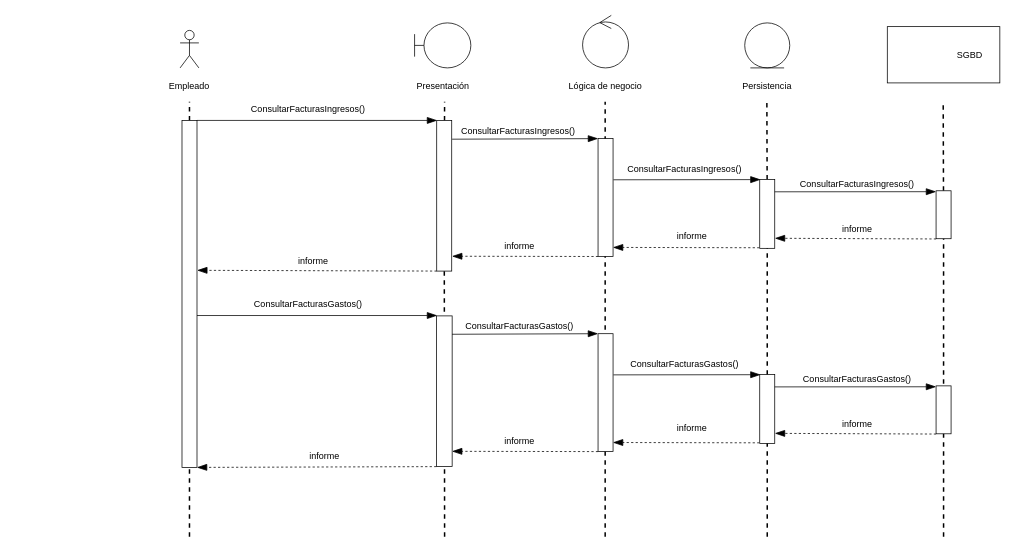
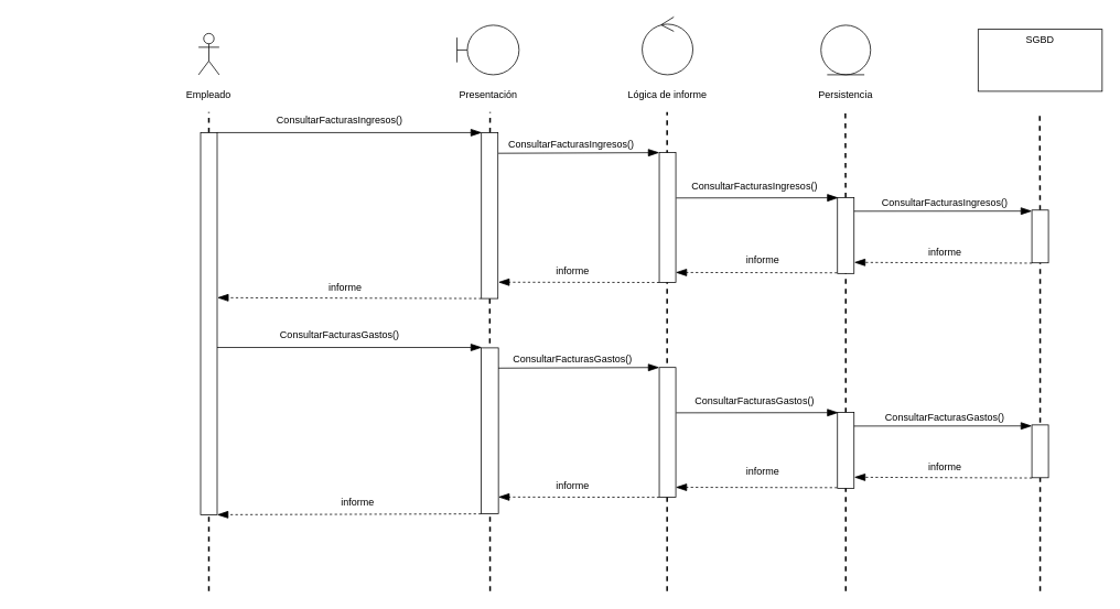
  <mxCell id="0" />
  <mxCell id="1" parent="0" />
  <mxCell id="2" value="" style="group" parent="1" vertex="1" connectable="0"><mxGeometry x="1182" y="35" width="150" height="75" as="geometry" /></mxCell>
  <mxCell id="3" value="" style="rounded=0;whiteSpace=wrap;html=1;fontColor=none;" parent="2" vertex="1"><mxGeometry width="150" height="75" as="geometry" /></mxCell>
- <mxCell id="4" value="SGBD" style="text;html=1;strokeColor=none;fillColor=none;align=center;verticalAlign=middle;whiteSpace=wrap;rounded=0;fontColor=none;" parent="2" vertex="1"><mxGeometry x="85" y="25" width="50" height="25" as="geometry" /></mxCell>
+ <mxCell id="4" value="SGBD" style="text;html=1;strokeColor=none;fillColor=none;align=center;verticalAlign=middle;whiteSpace=wrap;rounded=0;fontColor=none;" parent="2" vertex="1"><mxGeometry x="50" width="50" height="25" as="geometry" /></mxCell>
  <mxCell id="5" value="" style="group" parent="1" vertex="1" connectable="0"><mxGeometry x="992" y="30" width="60" height="95" as="geometry" /></mxCell>
  <mxCell id="6" value="" style="ellipse;shape=umlEntity;whiteSpace=wrap;html=1;" parent="5" vertex="1"><mxGeometry width="60" height="60" as="geometry" /></mxCell>
  <mxCell id="7" value="Persistencia" style="text;html=1;strokeColor=none;fillColor=none;align=center;verticalAlign=middle;whiteSpace=wrap;rounded=0;fontColor=none;" parent="5" vertex="1"><mxGeometry x="10" y="75" width="40" height="20" as="geometry" /></mxCell>
  <mxCell id="8" value="" style="group" parent="1" vertex="1" connectable="0"><mxGeometry x="752" y="20" width="109" height="105" as="geometry" /></mxCell>
  <mxCell id="9" value="" style="ellipse;shape=umlControl;whiteSpace=wrap;html=1;" parent="8" vertex="1"><mxGeometry x="23.88" width="61.25" height="70" as="geometry" /></mxCell>
- <mxCell id="10" value="Lógica de negocio" style="text;html=1;strokeColor=none;fillColor=none;align=center;verticalAlign=middle;whiteSpace=wrap;rounded=0;fontColor=none;" parent="8" vertex="1"><mxGeometry y="85" width="109" height="20" as="geometry" /></mxCell>
+ <mxCell id="10" value="Lógica de informe" style="text;html=1;strokeColor=none;fillColor=none;align=center;verticalAlign=middle;whiteSpace=wrap;rounded=0;fontColor=none;" parent="8" vertex="1"><mxGeometry y="85" width="109" height="20" as="geometry" /></mxCell>
  <mxCell id="11" value="" style="group" parent="1" vertex="1" connectable="0"><mxGeometry x="552" y="30" width="75" height="95" as="geometry" /></mxCell>
  <mxCell id="12" value="" style="shape=umlBoundary;whiteSpace=wrap;html=1;" parent="11" vertex="1"><mxGeometry width="75" height="60" as="geometry" /></mxCell>
  <mxCell id="13" value="Presentación" style="text;html=1;strokeColor=none;fillColor=none;align=center;verticalAlign=middle;whiteSpace=wrap;rounded=0;fontColor=none;" parent="11" vertex="1"><mxGeometry x="17.5" y="75" width="40" height="20" as="geometry" /></mxCell>
  <mxCell id="14" value="" style="endArrow=none;dashed=1;html=1;fontColor=none;strokeWidth=2;" parent="1" source="24" edge="1"><mxGeometry width="50" height="50" relative="1" as="geometry"><mxPoint x="592" y="879" as="sourcePoint" /><mxPoint x="592" y="135" as="targetPoint" /></mxGeometry></mxCell>
  <mxCell id="15" value="" style="endArrow=none;dashed=1;html=1;fontColor=none;strokeWidth=2;" parent="1" edge="1"><mxGeometry width="50" height="50" relative="1" as="geometry"><mxPoint x="806" y="715" as="sourcePoint" /><mxPoint x="806" y="135" as="targetPoint" /></mxGeometry></mxCell>
  <mxCell id="16" value="" style="endArrow=none;dashed=1;html=1;fontColor=none;strokeWidth=2;" parent="1" source="30" edge="1"><mxGeometry width="50" height="50" relative="1" as="geometry"><mxPoint x="1022" y="875" as="sourcePoint" /><mxPoint x="1021.5" y="135" as="targetPoint" /></mxGeometry></mxCell>
  <mxCell id="17" value="" style="endArrow=none;dashed=1;html=1;fontColor=none;strokeWidth=2;" parent="1" source="34" edge="1"><mxGeometry width="50" height="50" relative="1" as="geometry"><mxPoint x="1257" y="875" as="sourcePoint" /><mxPoint x="1256.5" y="135" as="targetPoint" /></mxGeometry></mxCell>
  <mxCell id="18" value="" style="group" parent="1" vertex="1" connectable="0"><mxGeometry x="232" y="40" width="40" height="85" as="geometry" /></mxCell>
  <mxCell id="19" value="Actor" style="shape=umlActor;verticalLabelPosition=bottom;verticalAlign=top;html=1;outlineConnect=0;noLabel=1;fontColor=none;" parent="18" vertex="1"><mxGeometry x="7.5" width="25" height="50" as="geometry" /></mxCell>
  <mxCell id="20" value="Empleado" style="text;html=1;strokeColor=none;fillColor=none;align=center;verticalAlign=middle;whiteSpace=wrap;rounded=0;fontColor=none;" parent="18" vertex="1"><mxGeometry y="65" width="40" height="20" as="geometry" /></mxCell>
  <mxCell id="21" value="" style="endArrow=none;dashed=1;html=1;fontColor=none;strokeWidth=2;" parent="1" source="22" edge="1"><mxGeometry width="50" height="50" relative="1" as="geometry"><mxPoint x="252" y="879" as="sourcePoint" /><mxPoint x="252" y="135" as="targetPoint" /></mxGeometry></mxCell>
  <mxCell id="22" value="" style="rounded=0;whiteSpace=wrap;html=1;fontColor=none;rotation=90;" parent="1" vertex="1"><mxGeometry x="20.81" y="381.21" width="462.42" height="20" as="geometry" /></mxCell>
  <mxCell id="23" value="" style="endArrow=none;dashed=1;html=1;fontColor=none;strokeWidth=2;" parent="1" target="22" edge="1"><mxGeometry width="50" height="50" relative="1" as="geometry"><mxPoint x="252" y="715" as="sourcePoint" /><mxPoint x="252" y="135" as="targetPoint" /></mxGeometry></mxCell>
  <mxCell id="24" value="" style="rounded=0;whiteSpace=wrap;html=1;fontColor=none;rotation=90;" parent="1" vertex="1"><mxGeometry x="491.12" y="250.39" width="200.77" height="20" as="geometry" /></mxCell>
  <mxCell id="25" value="" style="endArrow=none;dashed=1;html=1;fontColor=none;strokeWidth=2;" parent="1" target="24" edge="1"><mxGeometry width="50" height="50" relative="1" as="geometry"><mxPoint x="592" y="715" as="sourcePoint" /><mxPoint x="592" y="135" as="targetPoint" /></mxGeometry></mxCell>
  <mxCell id="26" value="" style="endArrow=blockThin;html=1;strokeWidth=1;fontColor=none;endFill=1;endSize=11;" parent="1" edge="1"><mxGeometry width="50" height="50" relative="1" as="geometry"><mxPoint x="262" y="160" as="sourcePoint" /><mxPoint x="582" y="160" as="targetPoint" /></mxGeometry></mxCell>
  <mxCell id="27" value="ConsultarFacturasIngresos()&amp;nbsp;" style="text;html=1;strokeColor=none;fillColor=none;align=center;verticalAlign=middle;whiteSpace=wrap;rounded=0;" parent="1" vertex="1"><mxGeometry x="392" y="135" width="40" height="20" as="geometry" /></mxCell>
  <mxCell id="28" value="" style="rounded=0;whiteSpace=wrap;html=1;fontColor=none;rotation=90;" parent="1" vertex="1"><mxGeometry x="728.03" y="252.71" width="156.96" height="20" as="geometry" /></mxCell>
  <mxCell id="29" value="" style="endArrow=blockThin;html=1;strokeWidth=1;fontColor=none;endFill=1;endSize=11;entryX=0;entryY=1;entryDx=0;entryDy=0;" parent="1" target="28" edge="1"><mxGeometry width="50" height="50" relative="1" as="geometry"><mxPoint x="602" y="185" as="sourcePoint" /><mxPoint x="797" y="184" as="targetPoint" /></mxGeometry></mxCell>
  <mxCell id="30" value="" style="rounded=0;whiteSpace=wrap;html=1;fontColor=none;rotation=90;" parent="1" vertex="1"><mxGeometry x="976.09" y="274.55" width="91.82" height="20" as="geometry" /></mxCell>
  <mxCell id="31" value="" style="endArrow=none;dashed=1;html=1;fontColor=none;strokeWidth=2;" parent="1" target="30" edge="1"><mxGeometry width="50" height="50" relative="1" as="geometry"><mxPoint x="1022" y="715" as="sourcePoint" /><mxPoint x="1021.5" y="135" as="targetPoint" /></mxGeometry></mxCell>
  <mxCell id="32" value="" style="endArrow=blockThin;html=1;endFill=1;exitX=0.51;exitY=0.025;exitDx=0;exitDy=0;exitPerimeter=0;endSize=11;" parent="1" edge="1"><mxGeometry width="50" height="50" relative="1" as="geometry"><mxPoint x="817.005" y="239.1" as="sourcePoint" /><mxPoint x="1013" y="238.88" as="targetPoint" /></mxGeometry></mxCell>
  <mxCell id="33" value="ConsultarFacturasIngresos() " style="text;html=1;strokeColor=none;fillColor=none;align=center;verticalAlign=middle;whiteSpace=wrap;rounded=0;" parent="1" vertex="1"><mxGeometry x="892" y="215" width="40" height="20" as="geometry" /></mxCell>
  <mxCell id="34" value="" style="rounded=0;whiteSpace=wrap;html=1;fontColor=none;rotation=90;" parent="1" vertex="1"><mxGeometry x="1225.06" y="275.7" width="63.88" height="20" as="geometry" /></mxCell>
  <mxCell id="35" value="" style="endArrow=none;dashed=1;html=1;fontColor=none;strokeWidth=2;" parent="1" target="34" edge="1"><mxGeometry width="50" height="50" relative="1" as="geometry"><mxPoint x="1257" y="715" as="sourcePoint" /><mxPoint x="1256.5" y="135" as="targetPoint" /></mxGeometry></mxCell>
  <mxCell id="36" value="" style="endArrow=blockThin;html=1;exitX=1;exitY=0;exitDx=0;exitDy=0;endFill=1;entryX=0;entryY=1;entryDx=0;entryDy=0;endSize=11;" parent="1" edge="1"><mxGeometry width="50" height="50" relative="1" as="geometry"><mxPoint x="1031.995" y="255.125" as="sourcePoint" /><mxPoint x="1247" y="254.96" as="targetPoint" /></mxGeometry></mxCell>
  <mxCell id="37" value="ConsultarFacturasIngresos() " style="text;html=1;strokeColor=none;fillColor=none;align=center;verticalAlign=middle;whiteSpace=wrap;rounded=0;" parent="1" vertex="1"><mxGeometry x="1122" y="235" width="40" height="20" as="geometry" /></mxCell>
  <mxCell id="38" value="informe" style="text;html=1;strokeColor=none;fillColor=none;align=center;verticalAlign=middle;whiteSpace=wrap;rounded=0;" parent="1" vertex="1"><mxGeometry x="1122" y="294.55" width="40" height="20" as="geometry" /></mxCell>
  <mxCell id="39" value="" style="endArrow=blockThin;html=1;exitX=1;exitY=1;exitDx=0;exitDy=0;endFill=1;dashed=1;endSize=11;entryX=0.42;entryY=-0.018;entryDx=0;entryDy=0;entryPerimeter=0;" parent="1" edge="1"><mxGeometry width="50" height="50" relative="1" as="geometry"><mxPoint x="1011.565" y="329.665" as="sourcePoint" /><mxPoint x="816.43" y="329.237" as="targetPoint" /></mxGeometry></mxCell>
  <mxCell id="40" value="informe" style="text;html=1;strokeColor=none;fillColor=none;align=center;verticalAlign=middle;whiteSpace=wrap;rounded=0;" parent="1" vertex="1"><mxGeometry x="902" y="303.81" width="40" height="20" as="geometry" /></mxCell>
  <mxCell id="41" value="" style="endArrow=blockThin;html=1;exitX=1;exitY=1;exitDx=0;exitDy=0;endFill=1;dashed=1;endSize=11;" parent="1" edge="1"><mxGeometry width="50" height="50" relative="1" as="geometry"><mxPoint x="796.625" y="341.345" as="sourcePoint" /><mxPoint x="602" y="341" as="targetPoint" /></mxGeometry></mxCell>
  <mxCell id="42" value="informe" style="text;html=1;strokeColor=none;fillColor=none;align=center;verticalAlign=middle;whiteSpace=wrap;rounded=0;" parent="1" vertex="1"><mxGeometry x="672" y="318.45" width="40" height="20" as="geometry" /></mxCell>
  <mxCell id="43" value="" style="endArrow=blockThin;html=1;exitX=1;exitY=1;exitDx=0;exitDy=0;endFill=1;dashed=1;entryX=0.432;entryY=-0.016;entryDx=0;entryDy=0;endSize=11;entryPerimeter=0;" parent="1" edge="1" target="22" source="24"><mxGeometry width="50" height="50" relative="1" as="geometry"><mxPoint x="586.5" y="362.95" as="sourcePoint" /><mxPoint x="267" y="362.95" as="targetPoint" /></mxGeometry></mxCell>
  <mxCell id="44" value="informe" style="text;html=1;strokeColor=none;fillColor=none;align=center;verticalAlign=middle;whiteSpace=wrap;rounded=0;" parent="1" vertex="1"><mxGeometry x="397" y="338.45" width="40" height="20" as="geometry" /></mxCell>
  <mxCell id="45" value="" style="endArrow=blockThin;html=1;endFill=1;dashed=1;endSize=11;entryX=0.854;entryY=-0.011;entryDx=0;entryDy=0;entryPerimeter=0;" parent="1" edge="1" target="30"><mxGeometry width="50" height="50" relative="1" as="geometry"><mxPoint x="1247" y="317.97" as="sourcePoint" /><mxPoint x="1037" y="318.447" as="targetPoint" /></mxGeometry></mxCell>
  <mxCell id="46" value="ConsultarFacturasIngresos()&amp;nbsp;" style="text;html=1;strokeColor=none;fillColor=none;align=center;verticalAlign=middle;whiteSpace=wrap;rounded=0;" vertex="1" parent="1"><mxGeometry x="672" y="165" width="40" height="20" as="geometry" /></mxCell>
  <mxCell id="47" value="" style="rounded=0;whiteSpace=wrap;html=1;fontColor=none;rotation=90;" vertex="1" parent="1"><mxGeometry x="491.12" y="510.44" width="200.88" height="21" as="geometry" /></mxCell>
  <mxCell id="48" value="" style="endArrow=blockThin;html=1;strokeWidth=1;fontColor=none;endFill=1;endSize=11;" edge="1" parent="1"><mxGeometry width="50" height="50" relative="1" as="geometry"><mxPoint x="262" y="420" as="sourcePoint" /><mxPoint x="582" y="420" as="targetPoint" /></mxGeometry></mxCell>
  <mxCell id="49" value="ConsultarFacturasGastos()&amp;nbsp;" style="text;html=1;strokeColor=none;fillColor=none;align=center;verticalAlign=middle;whiteSpace=wrap;rounded=0;" vertex="1" parent="1"><mxGeometry x="392" y="395" width="40" height="20" as="geometry" /></mxCell>
  <mxCell id="50" value="" style="rounded=0;whiteSpace=wrap;html=1;fontColor=none;rotation=90;" vertex="1" parent="1"><mxGeometry x="728.03" y="512.71" width="156.96" height="20" as="geometry" /></mxCell>
  <mxCell id="51" value="" style="endArrow=blockThin;html=1;strokeWidth=1;fontColor=none;endFill=1;endSize=11;entryX=0;entryY=1;entryDx=0;entryDy=0;" edge="1" parent="1" target="50"><mxGeometry width="50" height="50" relative="1" as="geometry"><mxPoint x="602" y="445" as="sourcePoint" /><mxPoint x="797" y="444" as="targetPoint" /></mxGeometry></mxCell>
  <mxCell id="52" value="" style="rounded=0;whiteSpace=wrap;html=1;fontColor=none;rotation=90;" vertex="1" parent="1"><mxGeometry x="976.09" y="534.55" width="91.82" height="20" as="geometry" /></mxCell>
  <mxCell id="53" value="" style="endArrow=blockThin;html=1;endFill=1;exitX=0.51;exitY=0.025;exitDx=0;exitDy=0;exitPerimeter=0;endSize=11;" edge="1" parent="1"><mxGeometry width="50" height="50" relative="1" as="geometry"><mxPoint x="817.005" y="499.1" as="sourcePoint" /><mxPoint x="1013" y="498.88" as="targetPoint" /></mxGeometry></mxCell>
  <mxCell id="54" value="ConsultarFacturasGastos() " style="text;html=1;strokeColor=none;fillColor=none;align=center;verticalAlign=middle;whiteSpace=wrap;rounded=0;" vertex="1" parent="1"><mxGeometry x="892" y="475" width="40" height="20" as="geometry" /></mxCell>
  <mxCell id="55" value="" style="rounded=0;whiteSpace=wrap;html=1;fontColor=none;rotation=90;" vertex="1" parent="1"><mxGeometry x="1225.06" y="535.7" width="63.88" height="20" as="geometry" /></mxCell>
  <mxCell id="56" value="" style="endArrow=blockThin;html=1;exitX=1;exitY=0;exitDx=0;exitDy=0;endFill=1;entryX=0;entryY=1;entryDx=0;entryDy=0;endSize=11;" edge="1" parent="1"><mxGeometry width="50" height="50" relative="1" as="geometry"><mxPoint x="1031.995" y="515.125" as="sourcePoint" /><mxPoint x="1247" y="514.96" as="targetPoint" /></mxGeometry></mxCell>
  <mxCell id="57" value="ConsultarFacturasGastos() " style="text;html=1;strokeColor=none;fillColor=none;align=center;verticalAlign=middle;whiteSpace=wrap;rounded=0;" vertex="1" parent="1"><mxGeometry x="1122" y="495" width="40" height="20" as="geometry" /></mxCell>
  <mxCell id="58" value="informe" style="text;html=1;strokeColor=none;fillColor=none;align=center;verticalAlign=middle;whiteSpace=wrap;rounded=0;" vertex="1" parent="1"><mxGeometry x="1122" y="554.55" width="40" height="20" as="geometry" /></mxCell>
  <mxCell id="59" value="" style="endArrow=blockThin;html=1;exitX=1;exitY=1;exitDx=0;exitDy=0;endFill=1;dashed=1;endSize=11;entryX=0.42;entryY=-0.018;entryDx=0;entryDy=0;entryPerimeter=0;" edge="1" parent="1"><mxGeometry width="50" height="50" relative="1" as="geometry"><mxPoint x="1011.565" y="589.665" as="sourcePoint" /><mxPoint x="816.43" y="589.237" as="targetPoint" /></mxGeometry></mxCell>
  <mxCell id="60" value="informe" style="text;html=1;strokeColor=none;fillColor=none;align=center;verticalAlign=middle;whiteSpace=wrap;rounded=0;" vertex="1" parent="1"><mxGeometry x="902" y="560" width="40" height="20" as="geometry" /></mxCell>
  <mxCell id="61" value="" style="endArrow=blockThin;html=1;exitX=1;exitY=1;exitDx=0;exitDy=0;endFill=1;dashed=1;endSize=11;" edge="1" parent="1"><mxGeometry width="50" height="50" relative="1" as="geometry"><mxPoint x="796.625" y="601.345" as="sourcePoint" /><mxPoint x="602" y="601" as="targetPoint" /></mxGeometry></mxCell>
  <mxCell id="62" value="informe" style="text;html=1;strokeColor=none;fillColor=none;align=center;verticalAlign=middle;whiteSpace=wrap;rounded=0;" vertex="1" parent="1"><mxGeometry x="672" y="578.45" width="40" height="20" as="geometry" /></mxCell>
  <mxCell id="63" value="" style="endArrow=blockThin;html=1;exitX=1;exitY=1;exitDx=0;exitDy=0;endFill=1;dashed=1;entryX=1;entryY=0;entryDx=0;entryDy=0;endSize=11;" edge="1" parent="1" source="47" target="22"><mxGeometry width="50" height="50" relative="1" as="geometry"><mxPoint x="586.5" y="622.95" as="sourcePoint" /><mxPoint x="262.33" y="623.132" as="targetPoint" /></mxGeometry></mxCell>
  <mxCell id="64" value="informe" style="text;html=1;strokeColor=none;fillColor=none;align=center;verticalAlign=middle;whiteSpace=wrap;rounded=0;" vertex="1" parent="1"><mxGeometry x="412" y="598.45" width="40" height="20" as="geometry" /></mxCell>
  <mxCell id="65" value="" style="endArrow=blockThin;html=1;endFill=1;dashed=1;endSize=11;entryX=0.854;entryY=-0.011;entryDx=0;entryDy=0;entryPerimeter=0;" edge="1" parent="1" target="52"><mxGeometry width="50" height="50" relative="1" as="geometry"><mxPoint x="1247" y="577.97" as="sourcePoint" /><mxPoint x="1037" y="578.447" as="targetPoint" /></mxGeometry></mxCell>
  <mxCell id="66" value="ConsultarFacturasGastos() " style="text;html=1;strokeColor=none;fillColor=none;align=center;verticalAlign=middle;whiteSpace=wrap;rounded=0;" vertex="1" parent="1"><mxGeometry x="672" y="425" width="40" height="20" as="geometry" /></mxCell>
